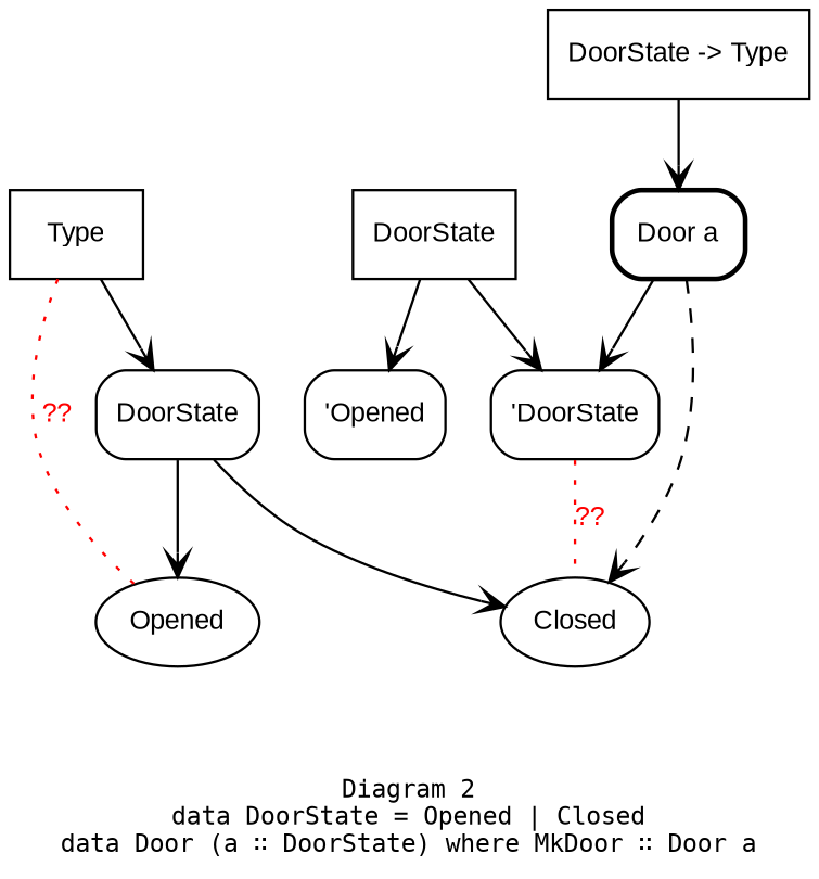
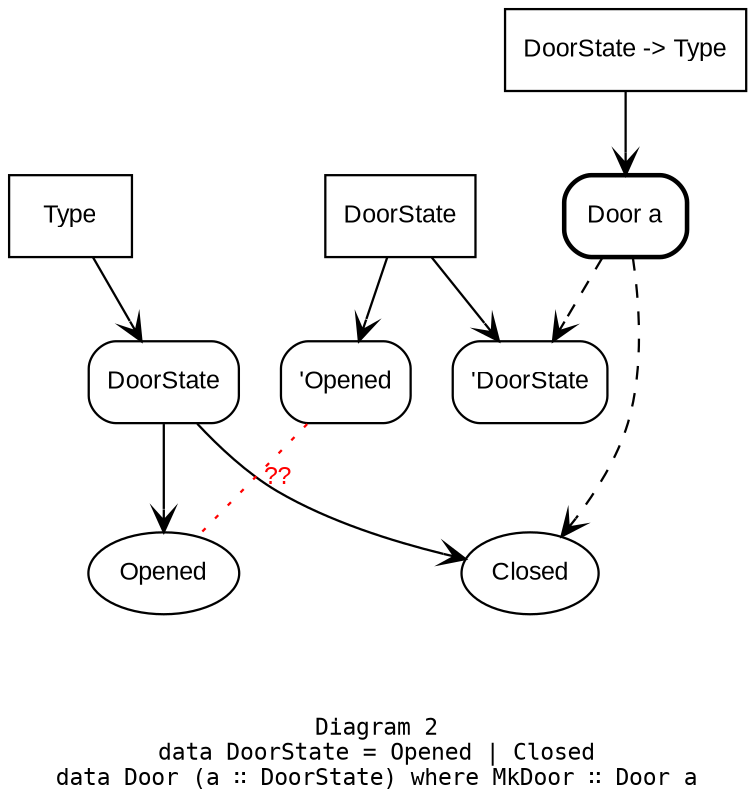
  digraph {
    fontname=monospace
    fontsize=10
    label="Diagram 2\ndata DoorState = Opened | Closed\ndata Door (a ∷ DoorState) where MkDoor ∷ Door a"
    node [fontname=arial fontsize=11 shape=box]
    edge [arrowhead=open arrowtail=open fontname=arial fontsize=11]
    n1 [label=DoorState style=rounded]
    n2 [label=Opened shape=""]
    n3 [label=Closed shape=""]
    n4 [label=DoorState]
    n5 [label="'Opened" style=rounded]
    n6 [label="'DoorState" style=rounded]
    Type
    n8 [label="DoorState -> Type"]
    n9 [label="Door a" style="rounded,bold"]
    subgraph sub_1 {
      n1
      n2
      n3
    }
    subgraph sub_2 {
      n4
      n5
      n6
    }
    subgraph sub_3 {
      n4
      Type
      n8
    }
    subgraph sub_4 {
      n2
      n3
      n5
      n6
    }
    n1 -> n2
    n1 -> n3
    n4 -> n5
    n4 -> n6
-   Type -> n2 [color=red dir=none fontcolor=red label="??" style=dotted]
-   n6 -> n3 [color=red dir=none fontcolor=red label="??" style=dotted]
+   n5 -> n2 [color=red dir=none fontcolor=red label="??" style=dotted]
    Type -> n1
    n8 -> n9
    n9 -> n3 [style=dashed]
-   n9 -> n6 [style=solid]
+   n9 -> n6 [style=dashed]
  }
